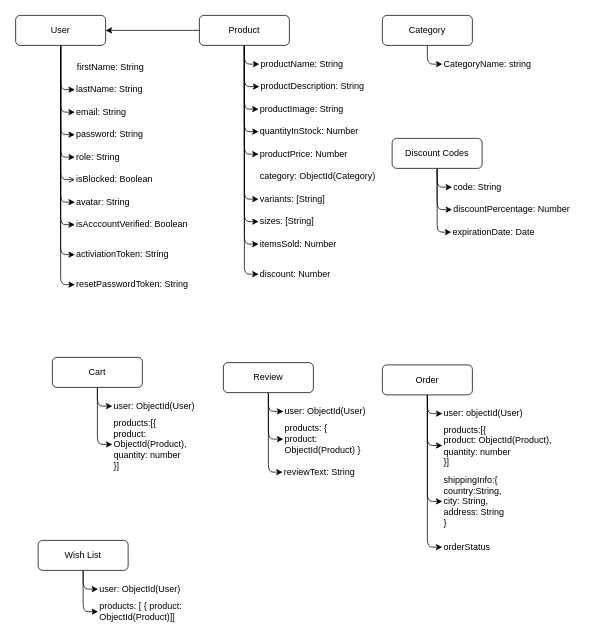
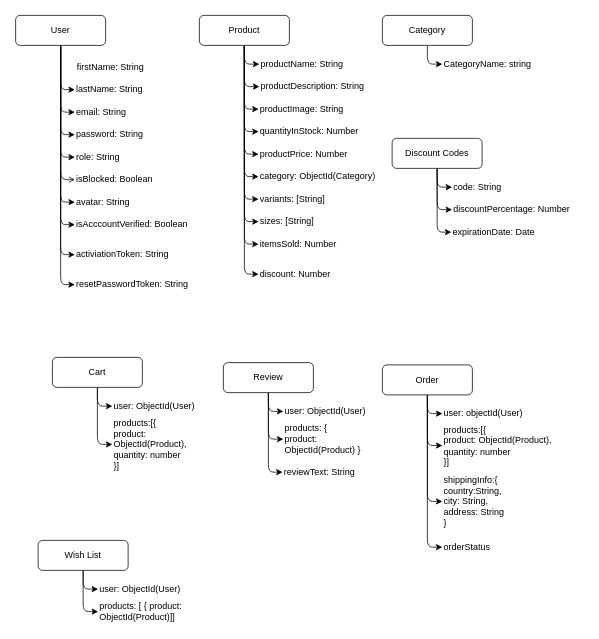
  <mxCell id="0" />
  <mxCell id="1" parent="0" />
  <mxCell id="2" style="edgeStyle=orthogonalEdgeStyle;html=1;entryX=0;entryY=0.5;entryDx=0;entryDy=0;strokeColor=default;" edge="1" parent="1" source="11" target="13"><mxGeometry relative="1" as="geometry" /></mxCell>
  <mxCell id="3" style="edgeStyle=orthogonalEdgeStyle;html=1;entryX=0;entryY=0.5;entryDx=0;entryDy=0;strokeColor=default;" edge="1" parent="1" source="11" target="14"><mxGeometry relative="1" as="geometry" /></mxCell>
  <mxCell id="4" style="edgeStyle=orthogonalEdgeStyle;html=1;entryX=0;entryY=0.5;entryDx=0;entryDy=0;strokeColor=default;" edge="1" parent="1" source="11" target="15"><mxGeometry relative="1" as="geometry" /></mxCell>
  <mxCell id="5" style="edgeStyle=orthogonalEdgeStyle;html=1;entryX=0;entryY=0.5;entryDx=0;entryDy=0;strokeColor=default;" edge="1" parent="1" source="11" target="16"><mxGeometry relative="1" as="geometry" /></mxCell>
  <mxCell id="6" style="edgeStyle=orthogonalEdgeStyle;html=1;entryX=0;entryY=0.5;entryDx=0;entryDy=0;strokeColor=default;endArrow=open;" edge="1" parent="1" source="11" target="17"><mxGeometry relative="1" as="geometry" /></mxCell>
  <mxCell id="7" style="edgeStyle=orthogonalEdgeStyle;html=1;entryX=0;entryY=0.5;entryDx=0;entryDy=0;strokeColor=default;" edge="1" parent="1" source="11" target="18"><mxGeometry relative="1" as="geometry" /></mxCell>
  <mxCell id="8" style="edgeStyle=orthogonalEdgeStyle;html=1;entryX=0;entryY=0.5;entryDx=0;entryDy=0;strokeColor=default;" edge="1" parent="1" source="11" target="19"><mxGeometry relative="1" as="geometry" /></mxCell>
  <mxCell id="9" style="edgeStyle=orthogonalEdgeStyle;html=1;entryX=0;entryY=0.5;entryDx=0;entryDy=0;strokeColor=default;" edge="1" parent="1" source="11" target="20"><mxGeometry relative="1" as="geometry" /></mxCell>
  <mxCell id="10" style="edgeStyle=orthogonalEdgeStyle;html=1;entryX=0;entryY=0.5;entryDx=0;entryDy=0;strokeColor=default;" edge="1" parent="1" source="11" target="21"><mxGeometry relative="1" as="geometry" /></mxCell>
  <mxCell id="11" value="User" style="rounded=1;whiteSpace=wrap;html=1;" vertex="1" parent="1"><mxGeometry x="20" y="20" width="120" height="40" as="geometry" /></mxCell>
  <mxCell id="12" value="firstName: String" style="text;html=1;strokeColor=none;fillColor=none;align=left;verticalAlign=middle;whiteSpace=wrap;rounded=0;" vertex="1" parent="1"><mxGeometry x="100" y="74" width="105" height="30" as="geometry" /></mxCell>
  <mxCell id="13" value="lastName: String" style="text;html=1;strokeColor=none;fillColor=none;align=left;verticalAlign=middle;whiteSpace=wrap;rounded=0;" vertex="1" parent="1"><mxGeometry x="99" y="104" width="105" height="30" as="geometry" /></mxCell>
  <mxCell id="14" value="email: String" style="text;html=1;strokeColor=none;fillColor=none;align=left;verticalAlign=middle;whiteSpace=wrap;rounded=0;" vertex="1" parent="1"><mxGeometry x="99" y="134" width="109" height="30" as="geometry" /></mxCell>
  <mxCell id="15" value="password: String" style="text;html=1;strokeColor=none;fillColor=none;align=left;verticalAlign=middle;whiteSpace=wrap;rounded=0;" vertex="1" parent="1"><mxGeometry x="99" y="164" width="105" height="30" as="geometry" /></mxCell>
  <mxCell id="16" value="role: String" style="text;html=1;strokeColor=none;fillColor=none;align=left;verticalAlign=middle;whiteSpace=wrap;rounded=0;" vertex="1" parent="1"><mxGeometry x="99" y="194" width="99" height="30" as="geometry" /></mxCell>
  <mxCell id="17" value="isBlocked: Boolean" style="text;html=1;strokeColor=none;fillColor=none;align=left;verticalAlign=middle;whiteSpace=wrap;rounded=0;" vertex="1" parent="1"><mxGeometry x="99" y="224" width="113" height="30" as="geometry" /></mxCell>
  <mxCell id="18" value="avatar: String" style="text;html=1;strokeColor=none;fillColor=none;align=left;verticalAlign=middle;whiteSpace=wrap;rounded=0;" vertex="1" parent="1"><mxGeometry x="99" y="254" width="113" height="30" as="geometry" /></mxCell>
  <mxCell id="19" value="isAcccountVerified: Boolean" style="text;html=1;strokeColor=none;fillColor=none;align=left;verticalAlign=middle;whiteSpace=wrap;rounded=0;" vertex="1" parent="1"><mxGeometry x="99" y="284" width="181" height="30" as="geometry" /></mxCell>
  <mxCell id="20" value="activiationToken: String" style="text;html=1;strokeColor=none;fillColor=none;align=left;verticalAlign=middle;whiteSpace=wrap;rounded=0;" vertex="1" parent="1"><mxGeometry x="99" y="324" width="170" height="30" as="geometry" /></mxCell>
  <mxCell id="21" value="resetPasswordToken: String" style="text;html=1;strokeColor=none;fillColor=none;align=left;verticalAlign=middle;whiteSpace=wrap;rounded=0;" vertex="1" parent="1"><mxGeometry x="99" y="364" width="180" height="30" as="geometry" /></mxCell>
  <mxCell id="22" style="edgeStyle=orthogonalEdgeStyle;html=1;entryX=0;entryY=0.5;entryDx=0;entryDy=0;strokeColor=default;" edge="1" parent="1" source="32" target="33"><mxGeometry relative="1" as="geometry"><mxPoint x="325" y="90" as="targetPoint" /></mxGeometry></mxCell>
  <mxCell id="23" style="edgeStyle=orthogonalEdgeStyle;html=1;entryX=0;entryY=0.5;entryDx=0;entryDy=0;strokeColor=default;" edge="1" parent="1" source="32" target="34"><mxGeometry relative="1" as="geometry" /></mxCell>
  <mxCell id="24" style="edgeStyle=orthogonalEdgeStyle;html=1;entryX=0;entryY=0.5;entryDx=0;entryDy=0;strokeColor=default;" edge="1" parent="1" source="32" target="35"><mxGeometry relative="1" as="geometry" /></mxCell>
  <mxCell id="25" style="edgeStyle=orthogonalEdgeStyle;html=1;entryX=0;entryY=0.5;entryDx=0;entryDy=0;strokeColor=default;" edge="1" parent="1" source="32" target="36"><mxGeometry relative="1" as="geometry" /></mxCell>
  <mxCell id="26" style="edgeStyle=orthogonalEdgeStyle;html=1;entryX=0;entryY=0.5;entryDx=0;entryDy=0;strokeColor=default;" edge="1" parent="1" source="32" target="37"><mxGeometry relative="1" as="geometry" /></mxCell>
- <mxCell id="27" style="edgeStyle=orthogonalEdgeStyle;html=1;strokeColor=default;" edge="1" parent="1" source="32" target="11"><mxGeometry relative="1" as="geometry" /></mxCell>
+ <mxCell id="27" style="edgeStyle=orthogonalEdgeStyle;html=1;entryX=0;entryY=0.5;entryDx=0;entryDy=0;strokeColor=default;" edge="1" parent="1" source="32" target="38"><mxGeometry relative="1" as="geometry" /></mxCell>
  <mxCell id="28" style="edgeStyle=orthogonalEdgeStyle;html=1;entryX=0;entryY=0.5;entryDx=0;entryDy=0;strokeColor=default;" edge="1" parent="1" source="32" target="39"><mxGeometry relative="1" as="geometry" /></mxCell>
  <mxCell id="29" style="edgeStyle=orthogonalEdgeStyle;html=1;entryX=0;entryY=0.5;entryDx=0;entryDy=0;strokeColor=default;" edge="1" parent="1" source="32" target="40"><mxGeometry relative="1" as="geometry" /></mxCell>
  <mxCell id="30" style="edgeStyle=orthogonalEdgeStyle;html=1;entryX=0;entryY=0.5;entryDx=0;entryDy=0;strokeColor=default;" edge="1" parent="1" source="32" target="41"><mxGeometry relative="1" as="geometry" /></mxCell>
  <mxCell id="31" style="edgeStyle=orthogonalEdgeStyle;html=1;entryX=0;entryY=0.5;entryDx=0;entryDy=0;strokeColor=default;" edge="1" parent="1" source="32" target="42"><mxGeometry relative="1" as="geometry" /></mxCell>
  <mxCell id="32" value="Product" style="rounded=1;whiteSpace=wrap;html=1;" vertex="1" parent="1"><mxGeometry x="265" y="20" width="120" height="40" as="geometry" /></mxCell>
  <mxCell id="33" value="productName: String" style="text;html=1;strokeColor=none;fillColor=none;align=left;verticalAlign=middle;whiteSpace=wrap;rounded=0;" vertex="1" parent="1"><mxGeometry x="345" y="70" width="146" height="30" as="geometry" /></mxCell>
  <mxCell id="34" value="productDescription: String" style="text;html=1;strokeColor=none;fillColor=none;align=left;verticalAlign=middle;whiteSpace=wrap;rounded=0;" vertex="1" parent="1"><mxGeometry x="345" y="100" width="161" height="30" as="geometry" /></mxCell>
  <mxCell id="35" value="productImage: String" style="text;html=1;strokeColor=none;fillColor=none;align=left;verticalAlign=middle;whiteSpace=wrap;rounded=0;" vertex="1" parent="1"><mxGeometry x="344" y="130" width="178" height="30" as="geometry" /></mxCell>
  <mxCell id="36" value="quantityInStock: Number" style="text;html=1;strokeColor=none;fillColor=none;align=left;verticalAlign=middle;whiteSpace=wrap;rounded=0;" vertex="1" parent="1"><mxGeometry x="344" y="160" width="184" height="30" as="geometry" /></mxCell>
  <mxCell id="37" value="productPrice: Number" style="text;html=1;strokeColor=none;fillColor=none;align=left;verticalAlign=middle;whiteSpace=wrap;rounded=0;" vertex="1" parent="1"><mxGeometry x="344" y="190" width="142" height="30" as="geometry" /></mxCell>
  <mxCell id="38" value="category: ObjectId(Category)" style="text;html=1;strokeColor=none;fillColor=none;align=left;verticalAlign=middle;whiteSpace=wrap;rounded=0;" vertex="1" parent="1"><mxGeometry x="344" y="220" width="174" height="30" as="geometry" /></mxCell>
  <mxCell id="39" value="variants: [String]" style="text;html=1;strokeColor=none;fillColor=none;align=left;verticalAlign=middle;whiteSpace=wrap;rounded=0;" vertex="1" parent="1"><mxGeometry x="344" y="250" width="180" height="30" as="geometry" /></mxCell>
  <mxCell id="40" value="sizes: [String]" style="text;html=1;strokeColor=none;fillColor=none;align=left;verticalAlign=middle;whiteSpace=wrap;rounded=0;" vertex="1" parent="1"><mxGeometry x="344" y="280" width="100" height="30" as="geometry" /></mxCell>
  <mxCell id="41" value="itemsSold: Number" style="text;html=1;strokeColor=none;fillColor=none;align=left;verticalAlign=middle;whiteSpace=wrap;rounded=0;" vertex="1" parent="1"><mxGeometry x="344" y="310" width="118" height="30" as="geometry" /></mxCell>
  <mxCell id="42" value="discount: Number" style="text;html=1;strokeColor=none;fillColor=none;align=left;verticalAlign=middle;whiteSpace=wrap;rounded=0;" vertex="1" parent="1"><mxGeometry x="344" y="350" width="111" height="30" as="geometry" /></mxCell>
  <mxCell id="43" style="edgeStyle=orthogonalEdgeStyle;html=1;entryX=0;entryY=0.5;entryDx=0;entryDy=0;strokeColor=default;" edge="1" parent="1" source="44" target="45"><mxGeometry relative="1" as="geometry"><mxPoint x="569" y="90" as="targetPoint" /></mxGeometry></mxCell>
  <mxCell id="44" value="Category" style="rounded=1;whiteSpace=wrap;html=1;" vertex="1" parent="1"><mxGeometry x="509" y="20" width="120" height="40" as="geometry" /></mxCell>
  <mxCell id="45" value="CategoryName: string" style="text;html=1;strokeColor=none;fillColor=none;align=left;verticalAlign=middle;whiteSpace=wrap;rounded=0;" vertex="1" parent="1"><mxGeometry x="589" y="70" width="125" height="30" as="geometry" /></mxCell>
  <mxCell id="46" style="edgeStyle=orthogonalEdgeStyle;html=1;entryX=0;entryY=0.5;entryDx=0;entryDy=0;strokeColor=default;" edge="1" parent="1" source="48" target="49"><mxGeometry relative="1" as="geometry"><mxPoint x="129" y="546" as="targetPoint" /></mxGeometry></mxCell>
  <mxCell id="47" style="edgeStyle=orthogonalEdgeStyle;html=1;entryX=0;entryY=0.5;entryDx=0;entryDy=0;strokeColor=default;" edge="1" parent="1" source="48" target="50"><mxGeometry relative="1" as="geometry" /></mxCell>
  <mxCell id="48" value="Cart" style="rounded=1;whiteSpace=wrap;html=1;" vertex="1" parent="1"><mxGeometry x="69" y="476" width="120" height="40" as="geometry" /></mxCell>
  <mxCell id="49" value="user: ObjectId(User)" style="text;html=1;strokeColor=none;fillColor=none;align=left;verticalAlign=middle;whiteSpace=wrap;rounded=0;" vertex="1" parent="1"><mxGeometry x="149" y="526" width="117" height="30" as="geometry" /></mxCell>
  <mxCell id="50" value="products:[{&lt;br&gt;product: ObjectId(Product), quantity: number&lt;br&gt;}]" style="text;html=1;strokeColor=none;fillColor=none;align=left;verticalAlign=middle;whiteSpace=wrap;rounded=0;" vertex="1" parent="1"><mxGeometry x="149" y="577" width="140" height="30" as="geometry" /></mxCell>
  <mxCell id="51" style="edgeStyle=orthogonalEdgeStyle;html=1;entryX=0;entryY=0.5;entryDx=0;entryDy=0;strokeColor=default;" edge="1" parent="1" source="55" target="56"><mxGeometry relative="1" as="geometry"><mxPoint x="569" y="556" as="targetPoint" /></mxGeometry></mxCell>
  <mxCell id="52" style="edgeStyle=orthogonalEdgeStyle;html=1;entryX=0;entryY=0.5;entryDx=0;entryDy=0;strokeColor=default;" edge="1" parent="1" source="55" target="57"><mxGeometry relative="1" as="geometry" /></mxCell>
  <mxCell id="53" style="edgeStyle=orthogonalEdgeStyle;html=1;entryX=0;entryY=0.5;entryDx=0;entryDy=0;strokeColor=default;" edge="1" parent="1" source="55" target="58"><mxGeometry relative="1" as="geometry" /></mxCell>
  <mxCell id="54" style="edgeStyle=orthogonalEdgeStyle;html=1;entryX=0;entryY=0.5;entryDx=0;entryDy=0;strokeColor=default;" edge="1" parent="1" source="55" target="59"><mxGeometry relative="1" as="geometry" /></mxCell>
  <mxCell id="55" value="Order" style="rounded=1;whiteSpace=wrap;html=1;" vertex="1" parent="1"><mxGeometry x="509" y="486" width="120" height="40" as="geometry" /></mxCell>
  <mxCell id="56" value="user: objectId(User)" style="text;html=1;strokeColor=none;fillColor=none;align=left;verticalAlign=middle;whiteSpace=wrap;rounded=0;" vertex="1" parent="1"><mxGeometry x="589" y="536" width="121" height="30" as="geometry" /></mxCell>
  <mxCell id="57" value="products:[{&lt;br&gt;product: ObjectId(Product), quantity: number&lt;br&gt;}]" style="text;html=1;strokeColor=none;fillColor=none;align=left;verticalAlign=middle;whiteSpace=wrap;rounded=0;" vertex="1" parent="1"><mxGeometry x="589" y="580" width="187" height="27" as="geometry" /></mxCell>
  <mxCell id="58" value="shippingInfo:{&lt;br&gt;country:String,&lt;br&gt;city: String,&lt;br&gt;address: String&lt;br&gt;}" style="text;html=1;strokeColor=none;fillColor=none;align=left;verticalAlign=middle;whiteSpace=wrap;rounded=0;" vertex="1" parent="1"><mxGeometry x="589" y="653" width="170.5" height="30" as="geometry" /></mxCell>
  <mxCell id="59" value="orderStatus" style="text;html=1;strokeColor=none;fillColor=none;align=left;verticalAlign=middle;whiteSpace=wrap;rounded=0;" vertex="1" parent="1"><mxGeometry x="589" y="714" width="60" height="30" as="geometry" /></mxCell>
  <mxCell id="60" style="edgeStyle=orthogonalEdgeStyle;html=1;entryX=0;entryY=0.5;entryDx=0;entryDy=0;strokeColor=default;" edge="1" parent="1" source="63" target="64"><mxGeometry relative="1" as="geometry"><mxPoint x="582" y="254" as="targetPoint" /></mxGeometry></mxCell>
  <mxCell id="61" style="edgeStyle=orthogonalEdgeStyle;html=1;entryX=0;entryY=0.5;entryDx=0;entryDy=0;strokeColor=default;" edge="1" parent="1" source="63" target="65"><mxGeometry relative="1" as="geometry" /></mxCell>
  <mxCell id="62" style="edgeStyle=orthogonalEdgeStyle;html=1;entryX=0;entryY=0.5;entryDx=0;entryDy=0;strokeColor=default;" edge="1" parent="1" source="63" target="66"><mxGeometry relative="1" as="geometry" /></mxCell>
  <mxCell id="63" value="Discount Codes" style="rounded=1;whiteSpace=wrap;html=1;" vertex="1" parent="1"><mxGeometry x="522" y="184" width="120" height="40" as="geometry" /></mxCell>
  <mxCell id="64" value="code: String" style="text;html=1;strokeColor=none;fillColor=none;align=left;verticalAlign=middle;whiteSpace=wrap;rounded=0;" vertex="1" parent="1"><mxGeometry x="602" y="234" width="115" height="30" as="geometry" /></mxCell>
  <mxCell id="65" value="discountPercentage: Number" style="text;html=1;strokeColor=none;fillColor=none;align=left;verticalAlign=middle;whiteSpace=wrap;rounded=0;" vertex="1" parent="1"><mxGeometry x="602" y="264" width="170" height="30" as="geometry" /></mxCell>
  <mxCell id="66" value="expirationDate: Date" style="text;html=1;strokeColor=none;fillColor=none;align=left;verticalAlign=middle;whiteSpace=wrap;rounded=0;" vertex="1" parent="1"><mxGeometry x="601" y="294" width="171" height="30" as="geometry" /></mxCell>
  <mxCell id="67" style="edgeStyle=orthogonalEdgeStyle;html=1;entryX=0;entryY=0.5;entryDx=0;entryDy=0;strokeColor=default;" edge="1" parent="1" source="69" target="70"><mxGeometry relative="1" as="geometry"><mxPoint x="110" y="790" as="targetPoint" /></mxGeometry></mxCell>
  <mxCell id="68" style="edgeStyle=orthogonalEdgeStyle;html=1;entryX=0;entryY=0.5;entryDx=0;entryDy=0;strokeColor=default;" edge="1" parent="1" source="69" target="71"><mxGeometry relative="1" as="geometry" /></mxCell>
  <mxCell id="69" value="Wish List" style="rounded=1;whiteSpace=wrap;html=1;" vertex="1" parent="1"><mxGeometry x="50" y="720" width="120" height="40" as="geometry" /></mxCell>
  <mxCell id="70" value="user: ObjectId(User)" style="text;html=1;strokeColor=none;fillColor=none;align=left;verticalAlign=middle;whiteSpace=wrap;rounded=0;" vertex="1" parent="1"><mxGeometry x="130" y="770" width="123" height="30" as="geometry" /></mxCell>
  <mxCell id="71" value="products: [ { product: ObjectId(Product)]]" style="text;html=1;strokeColor=none;fillColor=none;align=left;verticalAlign=middle;whiteSpace=wrap;rounded=0;" vertex="1" parent="1"><mxGeometry x="130" y="800" width="119" height="30" as="geometry" /></mxCell>
  <mxCell id="72" style="edgeStyle=orthogonalEdgeStyle;html=1;entryX=0;entryY=0.5;entryDx=0;entryDy=0;strokeColor=default;" edge="1" parent="1" source="75" target="76"><mxGeometry relative="1" as="geometry"><mxPoint x="357" y="553" as="targetPoint" /></mxGeometry></mxCell>
  <mxCell id="73" style="edgeStyle=orthogonalEdgeStyle;html=1;entryX=0;entryY=0.5;entryDx=0;entryDy=0;strokeColor=default;" edge="1" parent="1" source="75" target="77"><mxGeometry relative="1" as="geometry" /></mxCell>
  <mxCell id="74" style="edgeStyle=orthogonalEdgeStyle;html=1;entryX=0;entryY=0.5;entryDx=0;entryDy=0;strokeColor=default;" edge="1" parent="1" source="75" target="78"><mxGeometry relative="1" as="geometry" /></mxCell>
  <mxCell id="75" value="Review" style="rounded=1;whiteSpace=wrap;html=1;" vertex="1" parent="1"><mxGeometry x="297" y="483" width="120" height="40" as="geometry" /></mxCell>
  <mxCell id="76" value="user: ObjectId(User)" style="text;html=1;strokeColor=none;fillColor=none;align=left;verticalAlign=middle;whiteSpace=wrap;rounded=0;" vertex="1" parent="1"><mxGeometry x="377" y="533" width="121" height="30" as="geometry" /></mxCell>
  <mxCell id="77" value="products: {&lt;br&gt;product: ObjectId(Product) }&amp;nbsp;" style="text;html=1;strokeColor=none;fillColor=none;align=left;verticalAlign=middle;whiteSpace=wrap;rounded=0;" vertex="1" parent="1"><mxGeometry x="377" y="570" width="134" height="30" as="geometry" /></mxCell>
  <mxCell id="78" value="reviewText: String" style="text;html=1;strokeColor=none;fillColor=none;align=left;verticalAlign=middle;whiteSpace=wrap;rounded=0;" vertex="1" parent="1"><mxGeometry x="376" y="614" width="129" height="30" as="geometry" /></mxCell>
